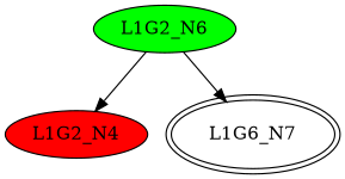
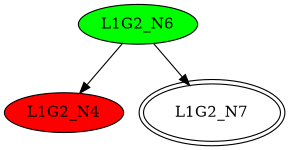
  digraph {
    node [style=filled]
    L1G2_N4 [fillcolor=red]
-   L1G2_N7 [peripheries=2 label=L1G6_N7 style=""]
+   L1G2_N7 [peripheries=2 style=""]
    L1G2_N6 [fillcolor=green]
    L1G2_N6 -> L1G2_N4
    L1G2_N6 -> L1G2_N7
  }
